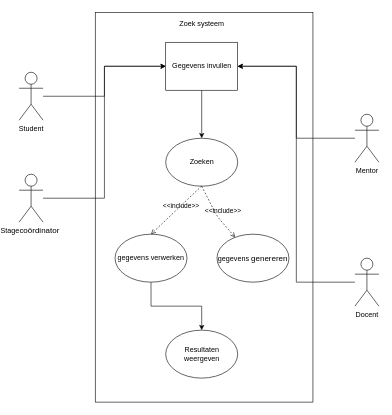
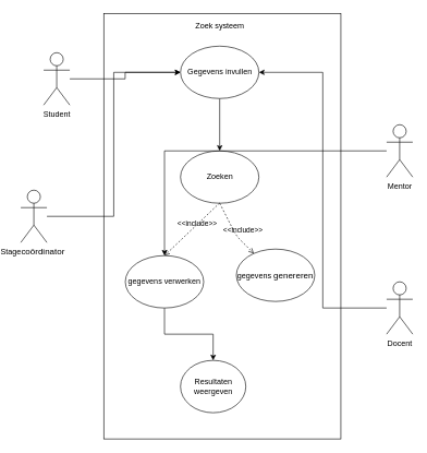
  <mxCell id="0" />
  <mxCell id="1" parent="0" />
  <mxCell id="2" value="" style="rounded=0;whiteSpace=wrap;html=1;" vertex="1" parent="1"><mxGeometry x="147" y="20" width="363" height="650" as="geometry" /></mxCell>
  <mxCell id="3" value="Zoek systeem" style="text;html=1;strokeColor=none;fillColor=none;align=center;verticalAlign=middle;whiteSpace=wrap;rounded=0;" vertex="1" parent="1"><mxGeometry x="279.5" y="30" width="90" height="20" as="geometry" /></mxCell>
  <mxCell id="4" value="" style="edgeStyle=orthogonalEdgeStyle;rounded=0;orthogonalLoop=1;jettySize=auto;html=1;" edge="1" parent="1" source="5" target="6"><mxGeometry relative="1" as="geometry" /></mxCell>
- <mxCell id="5" value="Gegevens invullen" style="whiteSpace=wrap;html=1;rounded=0;" vertex="1" parent="1"><mxGeometry x="264.5" y="70" width="120" height="80" as="geometry" /></mxCell>
+ <mxCell id="5" value="Gegevens invullen" style="ellipse;whiteSpace=wrap;html=1;" vertex="1" parent="1"><mxGeometry x="264.5" y="70" width="120" height="80" as="geometry" /></mxCell>
  <mxCell id="6" value="Zoeken" style="ellipse;whiteSpace=wrap;html=1;" vertex="1" parent="1"><mxGeometry x="264.5" y="230" width="120" height="80" as="geometry" /></mxCell>
  <mxCell id="7" value="" style="edgeStyle=orthogonalEdgeStyle;rounded=0;orthogonalLoop=1;jettySize=auto;html=1;" edge="1" parent="1" source="8" target="9"><mxGeometry relative="1" as="geometry" /></mxCell>
  <mxCell id="8" value="gegevens verwerken" style="ellipse;whiteSpace=wrap;html=1;" vertex="1" parent="1"><mxGeometry x="180" y="390" width="120" height="80" as="geometry" /></mxCell>
- <mxCell id="9" value="Resultaten weergeven" style="ellipse;whiteSpace=wrap;html=1;" vertex="1" parent="1"><mxGeometry x="264.5" y="550" width="120" height="80" as="geometry" /></mxCell>
+ <mxCell id="9" value="Resultaten weergeven" style="ellipse;whiteSpace=wrap;html=1;" vertex="1" parent="1"><mxGeometry x="264.5" y="550" width="100" height="80" as="geometry" /></mxCell>
  <mxCell id="10" style="edgeStyle=orthogonalEdgeStyle;rounded=0;orthogonalLoop=1;jettySize=auto;html=1;entryX=0;entryY=0.5;entryDx=0;entryDy=0;" edge="1" parent="1" source="11" target="5"><mxGeometry relative="1" as="geometry" /></mxCell>
- <mxCell id="11" value="Student" style="shape=umlActor;verticalLabelPosition=bottom;labelBackgroundColor=#ffffff;verticalAlign=top;html=1;outlineConnect=0;" vertex="1" parent="1"><mxGeometry x="20" y="120" width="40" height="80" as="geometry" /></mxCell>
+ <mxCell id="11" value="Student" style="shape=umlActor;verticalLabelPosition=bottom;labelBackgroundColor=#ffffff;verticalAlign=top;html=1;outlineConnect=0;" vertex="1" parent="1"><mxGeometry x="55" y="80" width="40" height="80" as="geometry" /></mxCell>
  <mxCell id="12" style="edgeStyle=orthogonalEdgeStyle;rounded=0;orthogonalLoop=1;jettySize=auto;html=1;entryX=0;entryY=0.5;entryDx=0;entryDy=0;" edge="1" parent="1" source="13" target="5"><mxGeometry relative="1" as="geometry"><mxPoint x="260" y="110" as="targetPoint" /></mxGeometry></mxCell>
  <mxCell id="13" value="Stage&lt;span style=&quot;font-size: 10.0pt ; font-family: &amp;#34;arial&amp;#34; , sans-serif&quot;&gt;coördinator&amp;nbsp;&lt;/span&gt;" style="shape=umlActor;verticalLabelPosition=bottom;labelBackgroundColor=#ffffff;verticalAlign=top;html=1;outlineConnect=0;" vertex="1" parent="1"><mxGeometry x="20" y="290" width="40" height="80" as="geometry" /></mxCell>
  <mxCell id="14" style="edgeStyle=orthogonalEdgeStyle;rounded=0;orthogonalLoop=1;jettySize=auto;html=1;entryX=1;entryY=0.5;entryDx=0;entryDy=0;" edge="1" parent="1" source="15" target="5"><mxGeometry relative="1" as="geometry" /></mxCell>
  <mxCell id="15" value="Docent" style="shape=umlActor;verticalLabelPosition=bottom;labelBackgroundColor=#ffffff;verticalAlign=top;html=1;outlineConnect=0;" vertex="1" parent="1"><mxGeometry x="580" y="430" width="40" height="80" as="geometry" /></mxCell>
- <mxCell id="16" style="edgeStyle=orthogonalEdgeStyle;rounded=0;orthogonalLoop=1;jettySize=auto;html=1;entryX=1;entryY=0.5;entryDx=0;entryDy=0;" edge="1" parent="1" source="17" target="5"><mxGeometry relative="1" as="geometry" /></mxCell>
+ <mxCell id="16" style="edgeStyle=orthogonalEdgeStyle;rounded=0;orthogonalLoop=1;jettySize=auto;html=1;" edge="1" parent="1" source="17" target="8"><mxGeometry relative="1" as="geometry" /></mxCell>
  <mxCell id="17" value="Mentor" style="shape=umlActor;verticalLabelPosition=bottom;labelBackgroundColor=#ffffff;verticalAlign=top;html=1;outlineConnect=0;" vertex="1" parent="1"><mxGeometry x="580" y="190" width="40" height="80" as="geometry" /></mxCell>
- <mxCell id="18" value="gegevens&amp;nbsp;&lt;span style=&quot;font-size: 10.0pt ; font-family: &amp;#34;arial&amp;#34; , sans-serif&quot;&gt;genereren&lt;/span&gt;" style="ellipse;whiteSpace=wrap;html=1;" vertex="1" parent="1"><mxGeometry x="350" y="390" width="120" height="80" as="geometry" /></mxCell>
+ <mxCell id="18" value="gegevens&amp;nbsp;&lt;span style=&quot;font-size: 10.0pt ; font-family: &amp;#34;arial&amp;#34; , sans-serif&quot;&gt;genereren&lt;/span&gt;" style="ellipse;whiteSpace=wrap;html=1;" vertex="1" parent="1"><mxGeometry x="350" y="380" width="120" height="80" as="geometry" /></mxCell>
  <mxCell id="19" value="&amp;lt;&amp;lt;include&amp;gt;&amp;gt;" style="edgeStyle=none;html=1;endArrow=open;verticalAlign=bottom;dashed=1;labelBackgroundColor=none;entryX=0.5;entryY=0;entryDx=0;entryDy=0;" edge="1" parent="1" target="8"><mxGeometry x="-0.844" y="61" width="160" relative="1" as="geometry"><mxPoint x="324.5" y="309.5" as="sourcePoint" /><mxPoint x="484.5" y="309.5" as="targetPoint" /><mxPoint as="offset" /></mxGeometry></mxCell>
  <mxCell id="20" value="&amp;lt;&amp;lt;include&amp;gt;&amp;gt;" style="edgeStyle=none;html=1;endArrow=open;verticalAlign=bottom;dashed=1;labelBackgroundColor=none;exitX=0.5;exitY=1;exitDx=0;exitDy=0;" edge="1" parent="1" source="6" target="18"><mxGeometry x="-0.581" y="-49" width="160" relative="1" as="geometry"><mxPoint x="324" y="309.5" as="sourcePoint" /><mxPoint x="484" y="309.5" as="targetPoint" /><mxPoint as="offset" /><Array as="points"><mxPoint x="350" y="360" /></Array></mxGeometry></mxCell>
